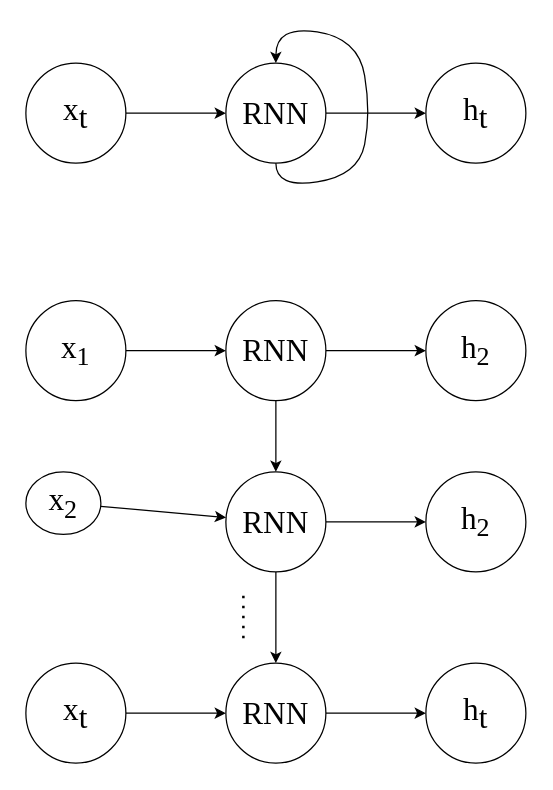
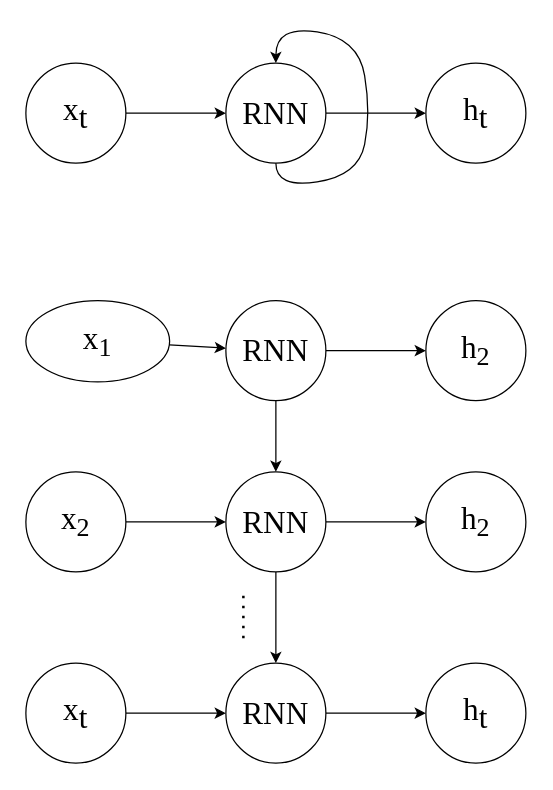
  <mxCell id="0" />
  <mxCell id="1" parent="0" />
  <mxCell id="2" value="" style="edgeStyle=none;html=1;fontSize=25;fontFamily=Times New Roman;" edge="1" parent="1" source="3" target="5"><mxGeometry relative="1" as="geometry" /></mxCell>
  <mxCell id="3" value="x&lt;sub style=&quot;font-size: 25px;&quot;&gt;t&lt;/sub&gt;" style="ellipse;whiteSpace=wrap;html=1;aspect=fixed;fontSize=25;fontFamily=Times New Roman;" vertex="1" parent="1"><mxGeometry x="20" y="50" width="80" height="80" as="geometry" /></mxCell>
  <mxCell id="4" value="" style="edgeStyle=none;html=1;fontSize=25;fontFamily=Times New Roman;" edge="1" parent="1" source="5" target="6"><mxGeometry relative="1" as="geometry" /></mxCell>
  <mxCell id="5" value="RNN" style="ellipse;whiteSpace=wrap;html=1;aspect=fixed;fontSize=25;fontFamily=Times New Roman;" vertex="1" parent="1"><mxGeometry x="180" y="50" width="80" height="80" as="geometry" /></mxCell>
  <mxCell id="6" value="h&lt;sub style=&quot;font-size: 25px&quot;&gt;t&lt;/sub&gt;" style="ellipse;whiteSpace=wrap;html=1;aspect=fixed;fontSize=25;fontFamily=Times New Roman;" vertex="1" parent="1"><mxGeometry x="340" y="50" width="80" height="80" as="geometry" /></mxCell>
  <mxCell id="7" value="" style="curved=1;endArrow=classic;html=1;elbow=vertical;exitX=0.5;exitY=1;exitDx=0;exitDy=0;entryX=0.5;entryY=0;entryDx=0;entryDy=0;" edge="1" parent="1" source="5" target="5"><mxGeometry width="50" height="50" relative="1" as="geometry"><mxPoint x="276" y="130" as="sourcePoint" /><mxPoint x="326" y="80" as="targetPoint" /><Array as="points"><mxPoint x="220" y="150" /><mxPoint x="286" y="140" /><mxPoint x="296" y="90" /><mxPoint x="286" y="30" /><mxPoint x="220" y="20" /></Array></mxGeometry></mxCell>
  <mxCell id="8" value="" style="edgeStyle=none;html=1;fontSize=25;fontFamily=Times New Roman;" edge="1" parent="1" source="9" target="12"><mxGeometry relative="1" as="geometry" /></mxCell>
- <mxCell id="9" value="x&lt;span style=&quot;font-size: 25px&quot;&gt;&lt;sub&gt;1&lt;/sub&gt;&lt;/span&gt;" style="ellipse;whiteSpace=wrap;html=1;aspect=fixed;fontSize=25;fontFamily=Times New Roman;" vertex="1" parent="1"><mxGeometry x="20" y="240" width="80" height="80" as="geometry" /></mxCell>
+ <mxCell id="9" value="x&lt;span style=&quot;font-size: 25px&quot;&gt;&lt;sub&gt;1&lt;/sub&gt;&lt;/span&gt;" style="ellipse;whiteSpace=wrap;html=1;aspect=fixed;fontSize=25;fontFamily=Times New Roman;" vertex="1" parent="1"><mxGeometry x="20" y="240" width="115" height="65" as="geometry" /></mxCell>
  <mxCell id="10" value="" style="edgeStyle=none;html=1;fontSize=25;fontFamily=Times New Roman;" edge="1" parent="1" source="12" target="13"><mxGeometry relative="1" as="geometry" /></mxCell>
  <mxCell id="11" style="edgeStyle=orthogonalEdgeStyle;curved=1;html=1;exitX=0.5;exitY=1;exitDx=0;exitDy=0;entryX=0.5;entryY=0;entryDx=0;entryDy=0;fontFamily=Times New Roman;fontSize=28;elbow=vertical;" edge="1" parent="1" source="12" target="18"><mxGeometry relative="1" as="geometry" /></mxCell>
  <mxCell id="12" value="RNN" style="ellipse;whiteSpace=wrap;html=1;aspect=fixed;fontSize=25;fontFamily=Times New Roman;" vertex="1" parent="1"><mxGeometry x="180" y="240" width="80" height="80" as="geometry" /></mxCell>
  <mxCell id="13" value="h&lt;span style=&quot;font-size: 25px&quot;&gt;&lt;sub&gt;2&lt;/sub&gt;&lt;/span&gt;" style="ellipse;whiteSpace=wrap;html=1;aspect=fixed;fontSize=25;fontFamily=Times New Roman;" vertex="1" parent="1"><mxGeometry x="340" y="240" width="80" height="80" as="geometry" /></mxCell>
  <mxCell id="14" value="" style="edgeStyle=none;html=1;fontSize=25;fontFamily=Times New Roman;" edge="1" parent="1" source="15" target="18"><mxGeometry relative="1" as="geometry" /></mxCell>
- <mxCell id="15" value="x&lt;span style=&quot;font-size: 25px&quot;&gt;&lt;sub&gt;2&lt;/sub&gt;&lt;/span&gt;" style="ellipse;whiteSpace=wrap;html=1;aspect=fixed;fontSize=25;fontFamily=Times New Roman;" vertex="1" parent="1"><mxGeometry x="20" y="377" width="60" height="50" as="geometry" /></mxCell>
+ <mxCell id="15" value="x&lt;span style=&quot;font-size: 25px&quot;&gt;&lt;sub&gt;2&lt;/sub&gt;&lt;/span&gt;" style="ellipse;whiteSpace=wrap;html=1;aspect=fixed;fontSize=25;fontFamily=Times New Roman;" vertex="1" parent="1"><mxGeometry x="20" y="377" width="80" height="80" as="geometry" /></mxCell>
  <mxCell id="16" value="" style="edgeStyle=none;html=1;fontSize=25;fontFamily=Times New Roman;" edge="1" parent="1" source="18" target="19"><mxGeometry relative="1" as="geometry" /></mxCell>
  <mxCell id="17" style="edgeStyle=orthogonalEdgeStyle;curved=1;html=1;exitX=0.5;exitY=1;exitDx=0;exitDy=0;entryX=0.5;entryY=0;entryDx=0;entryDy=0;fontFamily=Times New Roman;fontSize=28;elbow=vertical;" edge="1" parent="1" source="18" target="23"><mxGeometry relative="1" as="geometry" /></mxCell>
  <mxCell id="18" value="RNN" style="ellipse;whiteSpace=wrap;html=1;aspect=fixed;fontSize=25;fontFamily=Times New Roman;" vertex="1" parent="1"><mxGeometry x="180" y="377" width="80" height="80" as="geometry" /></mxCell>
  <mxCell id="19" value="h&lt;span style=&quot;font-size: 25px&quot;&gt;&lt;sub&gt;2&lt;/sub&gt;&lt;/span&gt;" style="ellipse;whiteSpace=wrap;html=1;aspect=fixed;fontSize=25;fontFamily=Times New Roman;" vertex="1" parent="1"><mxGeometry x="340" y="377" width="80" height="80" as="geometry" /></mxCell>
  <mxCell id="20" value="" style="edgeStyle=none;html=1;fontSize=25;fontFamily=Times New Roman;" edge="1" parent="1" source="21" target="23"><mxGeometry relative="1" as="geometry" /></mxCell>
  <mxCell id="21" value="x&lt;sub style=&quot;font-size: 25px;&quot;&gt;t&lt;/sub&gt;" style="ellipse;whiteSpace=wrap;html=1;aspect=fixed;fontSize=25;fontFamily=Times New Roman;" vertex="1" parent="1"><mxGeometry x="20" y="530" width="80" height="80" as="geometry" /></mxCell>
  <mxCell id="22" value="" style="edgeStyle=none;html=1;fontSize=25;fontFamily=Times New Roman;" edge="1" parent="1" source="23" target="24"><mxGeometry relative="1" as="geometry" /></mxCell>
  <mxCell id="23" value="RNN" style="ellipse;whiteSpace=wrap;html=1;aspect=fixed;fontSize=25;fontFamily=Times New Roman;" vertex="1" parent="1"><mxGeometry x="180" y="530" width="80" height="80" as="geometry" /></mxCell>
  <mxCell id="24" value="h&lt;sub style=&quot;font-size: 25px&quot;&gt;t&lt;/sub&gt;" style="ellipse;whiteSpace=wrap;html=1;aspect=fixed;fontSize=25;fontFamily=Times New Roman;" vertex="1" parent="1"><mxGeometry x="340" y="530" width="80" height="80" as="geometry" /></mxCell>
  <mxCell id="25" value="" style="endArrow=none;dashed=1;html=1;dashPattern=1 3;strokeWidth=2;fontFamily=Times New Roman;fontSize=28;curved=1;elbow=vertical;" edge="1" parent="1"><mxGeometry width="50" height="50" relative="1" as="geometry"><mxPoint x="194" y="510" as="sourcePoint" /><mxPoint x="194" y="470" as="targetPoint" /></mxGeometry></mxCell>
